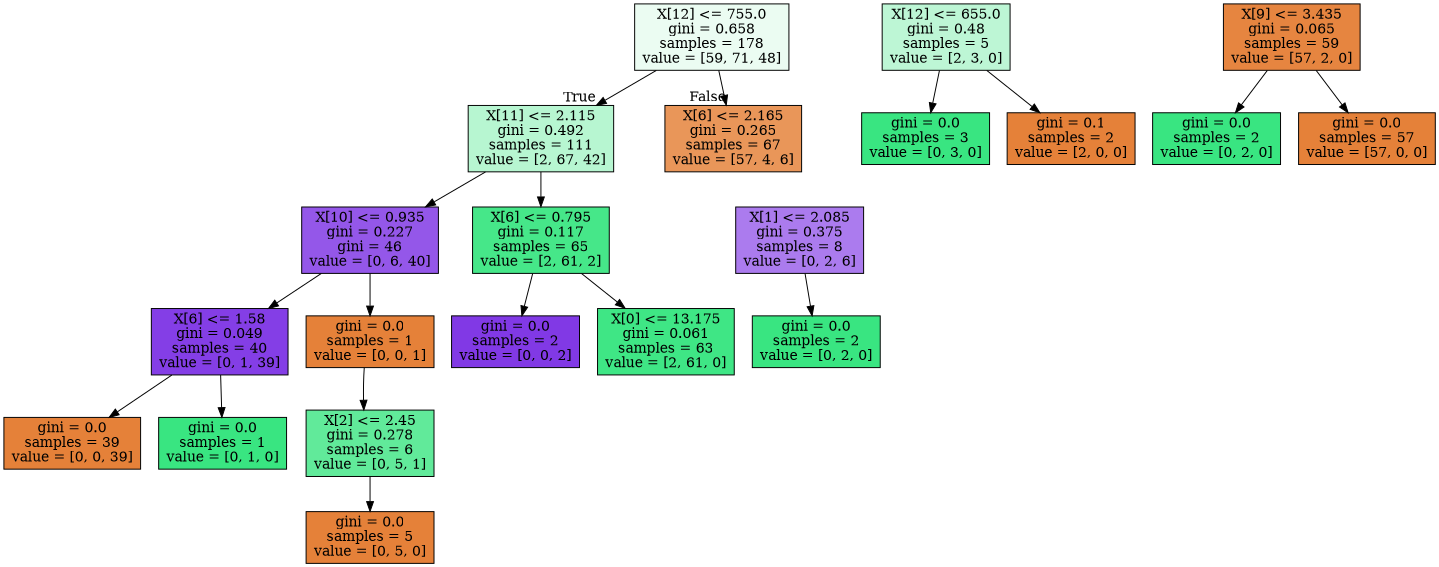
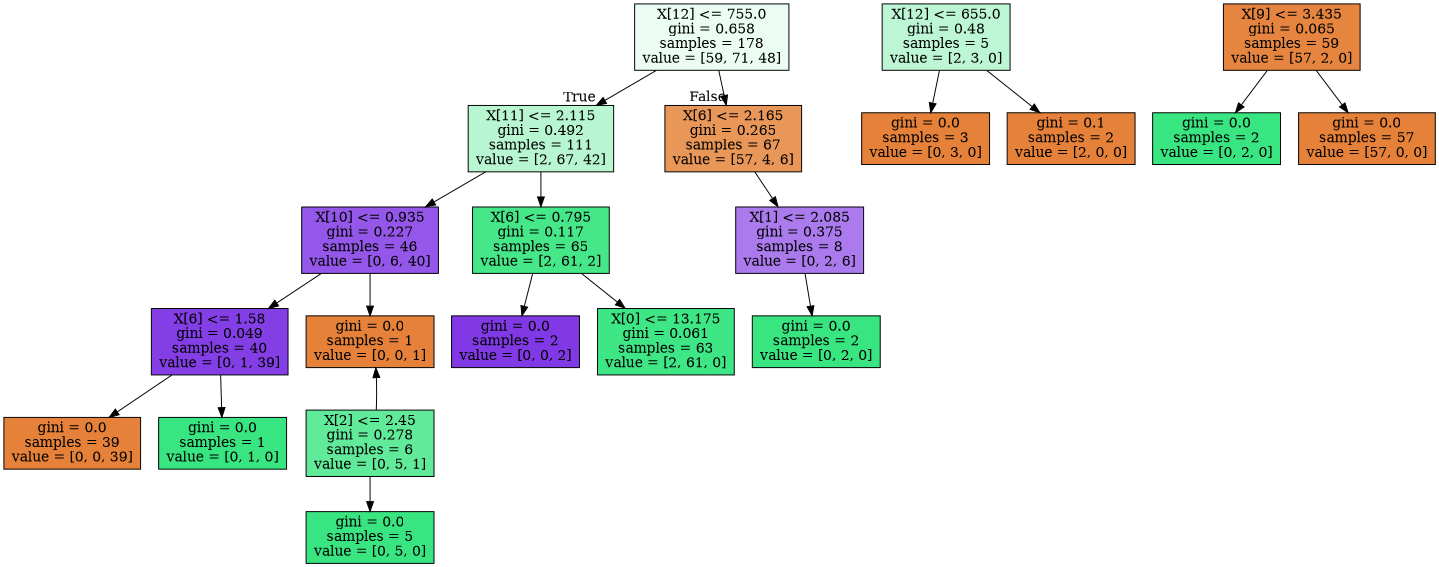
  digraph {
    node [color=black fillcolor="#39e581" shape=box style=filled]
    n1 [fillcolor="#ebfcf2" label="X[12] <= 755.0\ngini = 0.658\nsamples = 178\nvalue = [59, 71, 48]"]
    n2 [fillcolor="#b7f6d1" label="X[11] <= 2.115\ngini = 0.492\nsamples = 111\nvalue = [2, 67, 42]"]
    n3 [fillcolor="#e99659" label="X[6] <= 2.165\ngini = 0.265\nsamples = 67\nvalue = [57, 4, 6]"]
-   n4 [fillcolor="#9457e9" label="X[10] <= 0.935\ngini = 0.227\ngini = 46\nvalue = [0, 6, 40]"]
+   n4 [fillcolor="#9457e9" label="X[10] <= 0.935\ngini = 0.227\nsamples = 46\nvalue = [0, 6, 40]"]
    n5 [fillcolor="#46e789" label="X[6] <= 0.795\ngini = 0.117\nsamples = 65\nvalue = [2, 61, 2]"]
    n6 [fillcolor="#ab7bee" label="X[1] <= 2.085\ngini = 0.375\nsamples = 8\nvalue = [0, 2, 6]"]
    n7 [fillcolor="#843ee6" label="X[6] <= 1.58\ngini = 0.049\nsamples = 40\nvalue = [0, 1, 39]"]
    n8 [fillcolor="#e58139" label="gini = 0.0\nsamples = 1\nvalue = [0, 0, 1]"]
    n9 [fillcolor="#8139e5" label="gini = 0.0\nsamples = 2\nvalue = [0, 0, 2]"]
    n10 [fillcolor="#3fe685" label="X[0] <= 13.175\ngini = 0.061\nsamples = 63\nvalue = [2, 61, 0]"]
    n11 [fillcolor="#e58139" label="gini = 0.0\nsamples = 39\nvalue = [0, 0, 39]"]
    n12 [label="gini = 0.0\nsamples = 1\nvalue = [0, 1, 0]"]
    n13 [fillcolor="#61ea9a" label="X[2] <= 2.45\ngini = 0.278\nsamples = 6\nvalue = [0, 5, 1]"]
-   n14 [fillcolor="#e58139" label="gini = 0.0\nsamples = 5\nvalue = [0, 5, 0]"]
+   n14 [label="gini = 0.0\nsamples = 5\nvalue = [0, 5, 0]"]
    n15 [fillcolor="#bdf6d5" label="X[12] <= 655.0\ngini = 0.48\nsamples = 5\nvalue = [2, 3, 0]"]
-   n16 [label="gini = 0.0\nsamples = 3\nvalue = [0, 3, 0]"]
+   n16 [fillcolor="#e58139" label="gini = 0.0\nsamples = 3\nvalue = [0, 3, 0]"]
    n17 [fillcolor="#e58139" label="gini = 0.1\nsamples = 2\nvalue = [2, 0, 0]"]
    n18 [label="gini = 0.0\nsamples = 2\nvalue = [0, 2, 0]"]
    n19 [fillcolor="#e68540" label="X[9] <= 3.435\ngini = 0.065\nsamples = 59\nvalue = [57, 2, 0]"]
    n20 [label="gini = 0.0\nsamples = 2\nvalue = [0, 2, 0]"]
    n21 [fillcolor="#e58139" label="gini = 0.0\nsamples = 57\nvalue = [57, 0, 0]"]
    n1 -> n2 [headlabel=True labelangle=45 labeldistance=2.5]
    n1 -> n3 [headlabel=False labelangle=-45 labeldistance=2.5]
    n2 -> n4
    n2 -> n5
+   n3 -> n6
    n4 -> n7
    n4 -> n8
    n5 -> n9
    n5 -> n10
    n6 -> n18
    n7 -> n11
    n7 -> n12
-   n8 -> n13
+   n13 -> n8
    n13 -> n14
    n15 -> n16
    n15 -> n17
    n19 -> n20
    n19 -> n21
  }
